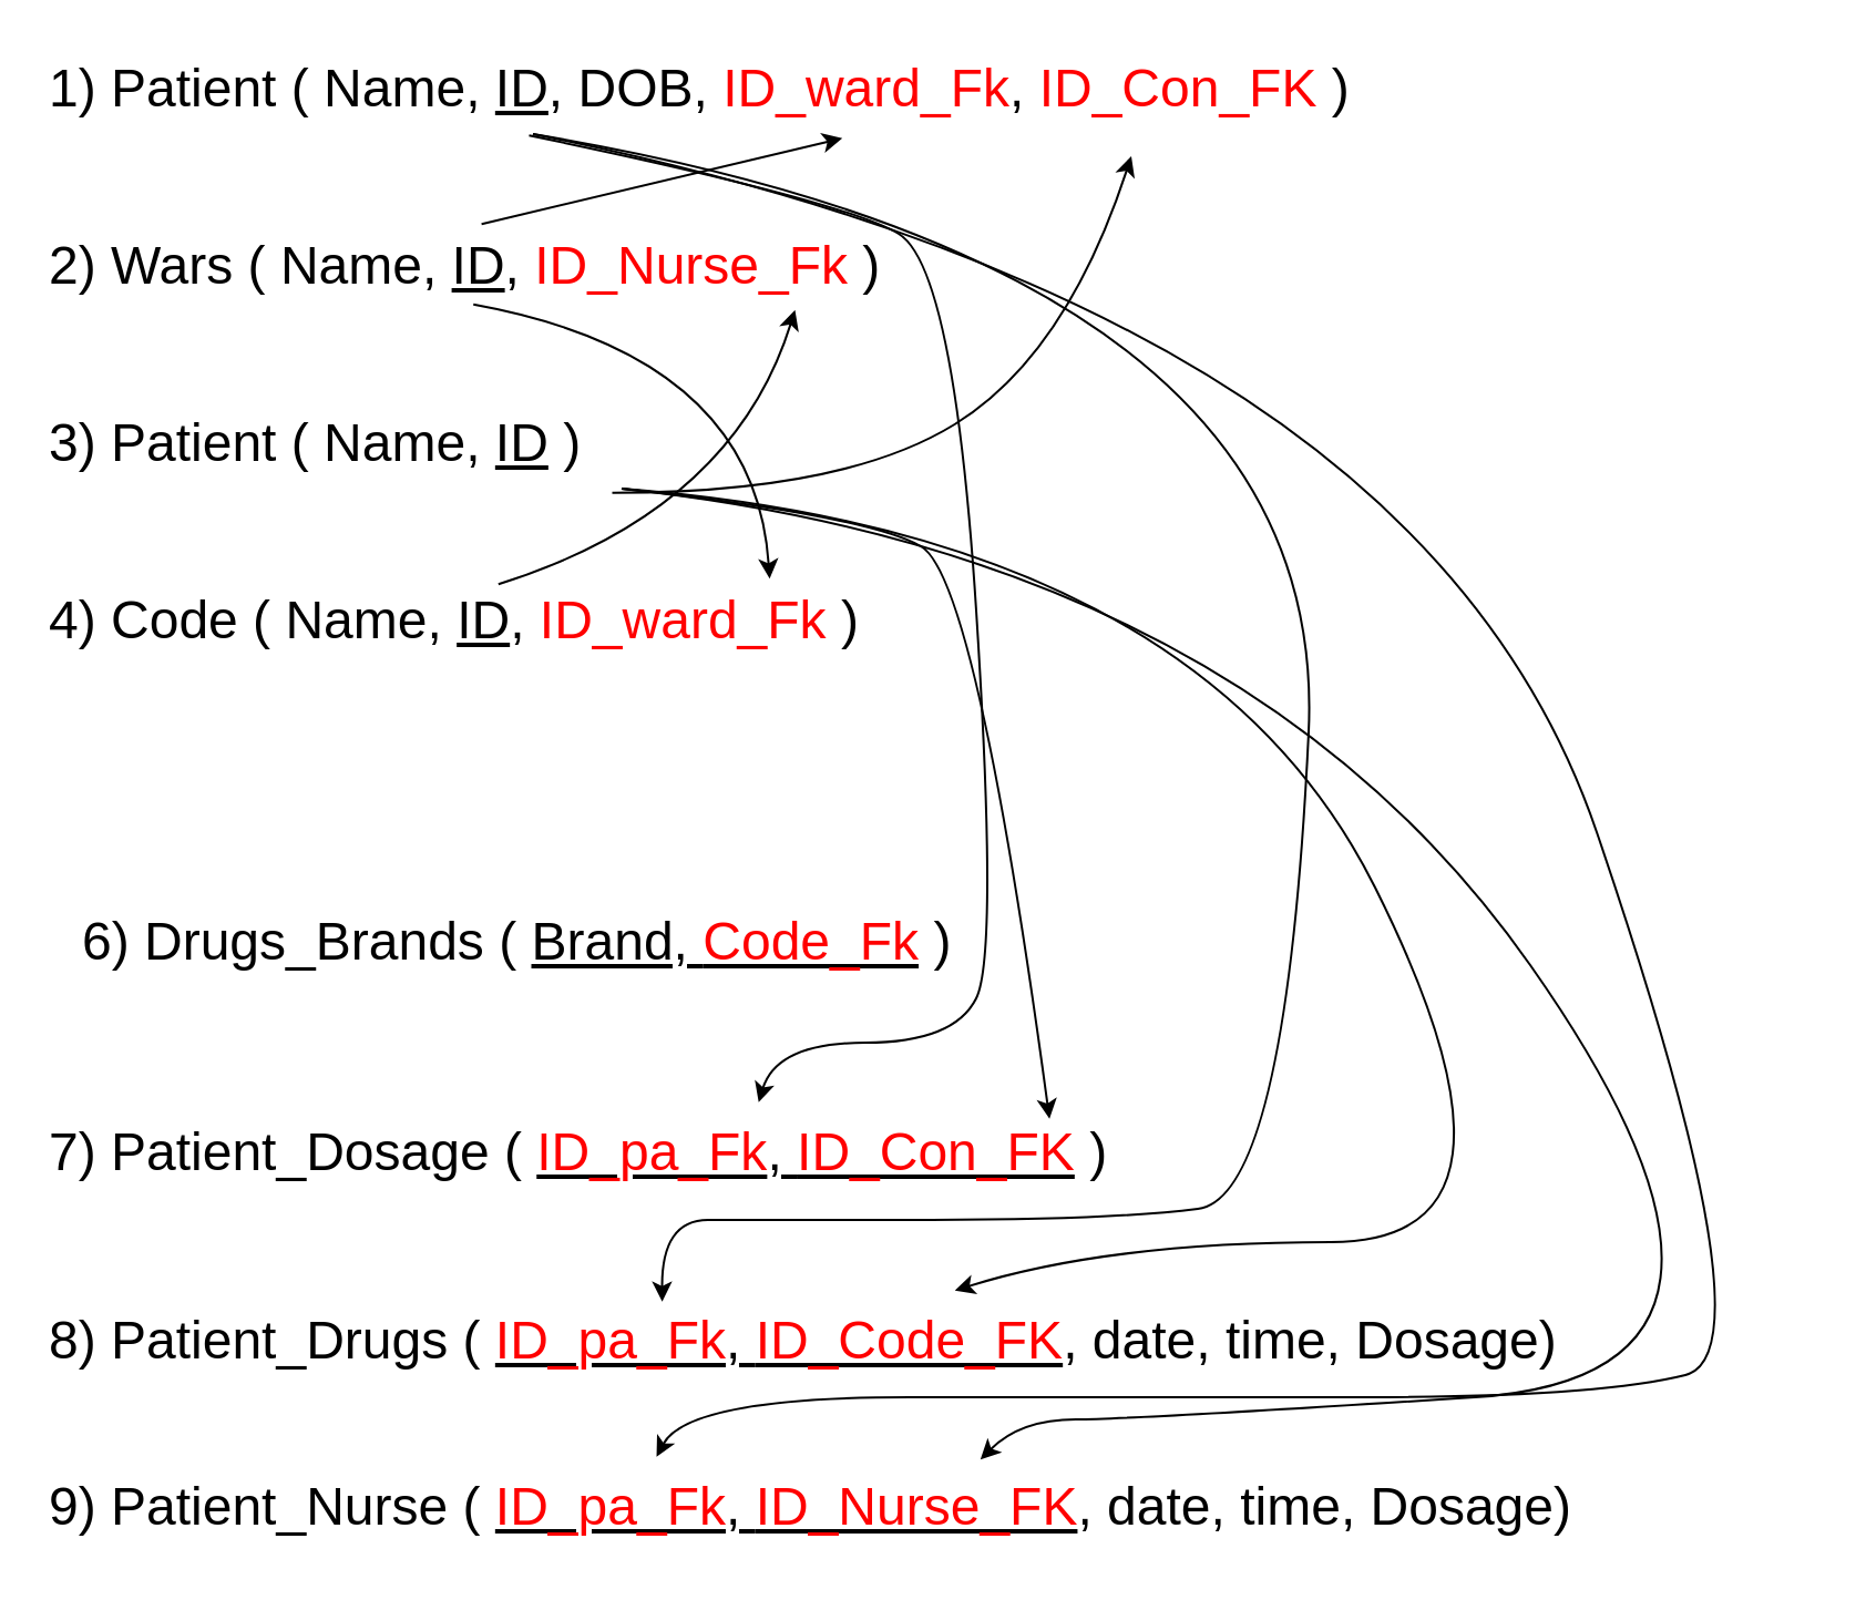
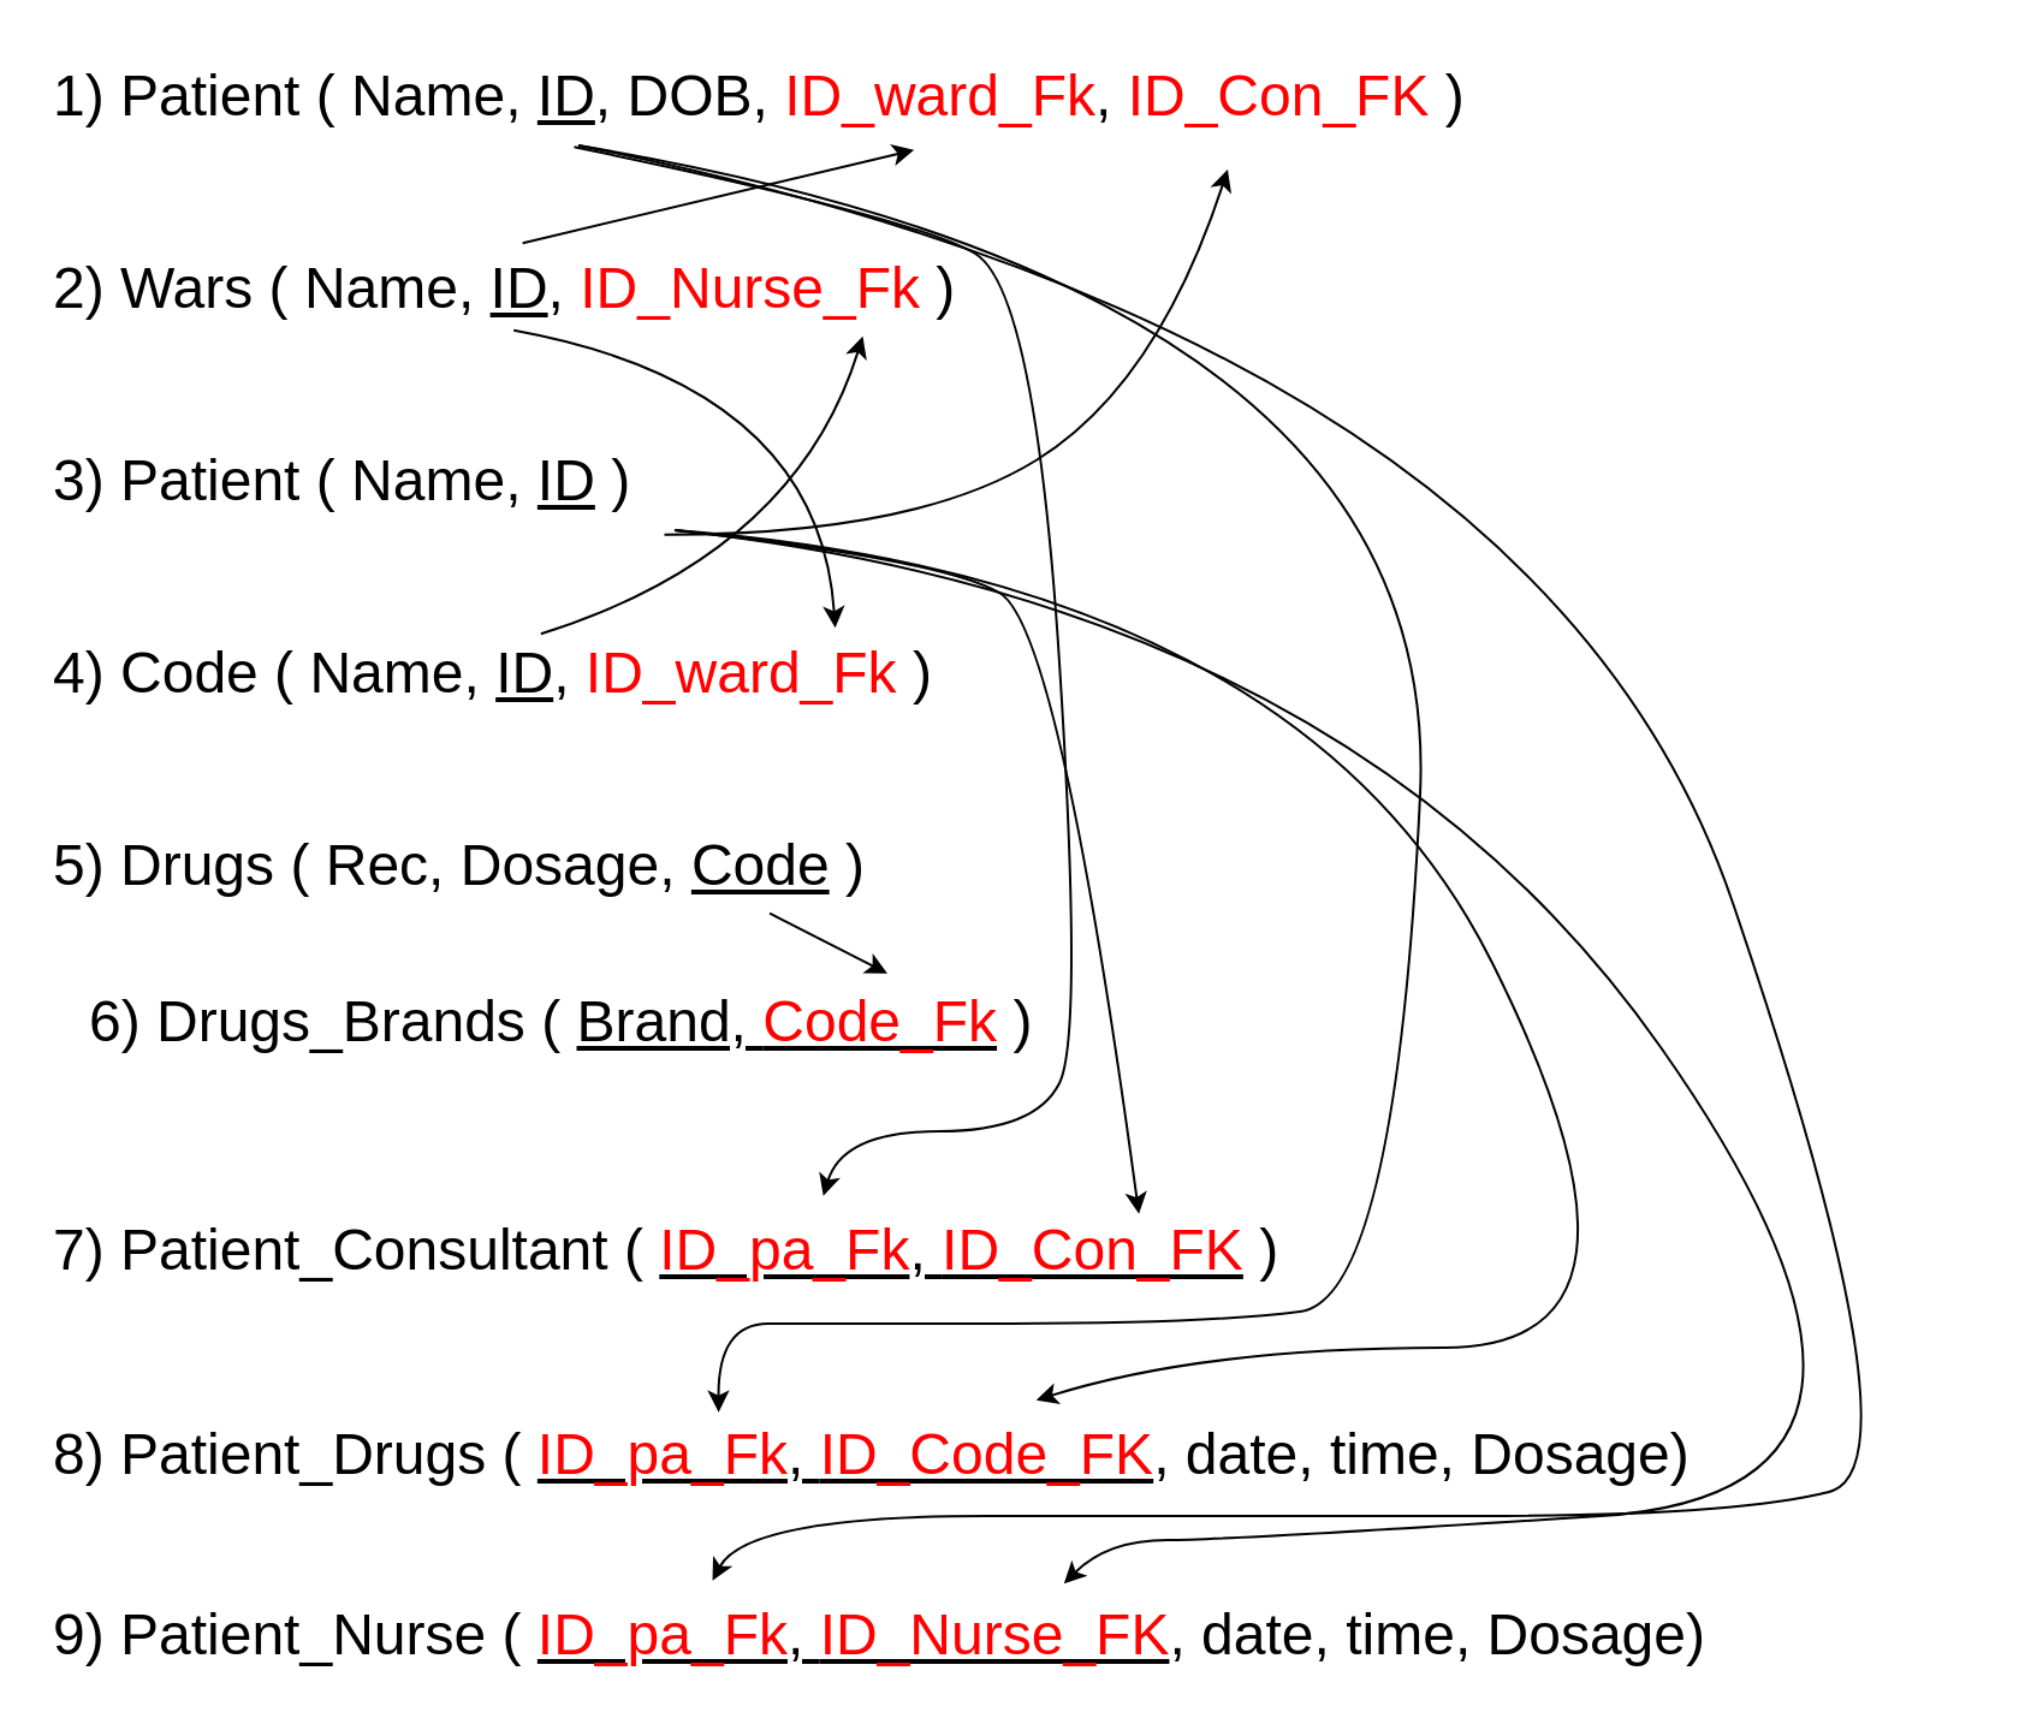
  <mxCell id="0" />
  <mxCell id="1" parent="0" />
  <mxCell id="2" value="&lt;font style=&quot;font-size: 24px;&quot;&gt;1) Patient ( Name, &lt;u&gt;ID&lt;/u&gt;, DOB,&amp;nbsp;&lt;span style=&quot;color: rgb(255, 0, 0);&quot;&gt;ID_ward_Fk&lt;/span&gt;,&amp;nbsp;&lt;font style=&quot;&quot; color=&quot;#ff0000&quot;&gt;ID_Con_FK&lt;/font&gt;&amp;nbsp;)&amp;nbsp;&lt;/font&gt;" style="text;html=1;align=left;verticalAlign=middle;resizable=0;points=[];autosize=1;strokeColor=none;fillColor=none;" vertex="1" parent="1"><mxGeometry width="620" height="40" as="geometry" x="20" y="20" /></mxCell>
  <mxCell id="3" value="&lt;font style=&quot;font-size: 24px;&quot;&gt;3) Patient ( Name, &lt;u&gt;ID&lt;/u&gt; )&amp;nbsp;&lt;/font&gt;" style="text;html=1;align=left;verticalAlign=middle;resizable=0;points=[];autosize=1;strokeColor=none;fillColor=none;" vertex="1" parent="1"><mxGeometry y="180" width="310" height="40" as="geometry" x="20" /></mxCell>
  <mxCell id="4" value="&lt;font style=&quot;font-size: 24px;&quot;&gt;4) Code ( Name, &lt;u&gt;ID&lt;/u&gt;, &lt;font color=&quot;#ff0000&quot;&gt;ID_ward_Fk&lt;/font&gt; )&amp;nbsp;&lt;/font&gt;" style="text;html=1;align=left;verticalAlign=middle;resizable=0;points=[];autosize=1;strokeColor=none;fillColor=none;" vertex="1" parent="1"><mxGeometry y="260" width="400" height="40" as="geometry" x="20" /></mxCell>
+ <mxCell id="5" value="&lt;font style=&quot;font-size: 24px;&quot;&gt;5) Drugs ( Rec, Dosage, &lt;u&gt;Code&lt;/u&gt; )&lt;/font&gt;" style="text;html=1;align=left;verticalAlign=middle;resizable=0;points=[];autosize=1;strokeColor=none;fillColor=none;" vertex="1" parent="1"><mxGeometry y="340" width="360" height="40" as="geometry" x="20" /></mxCell>
  <mxCell id="6" value="&lt;font style=&quot;font-size: 24px;&quot;&gt;6) Drugs_Brands ( &lt;u&gt;Brand, &lt;font color=&quot;#ff0000&quot;&gt;Code_Fk&lt;/font&gt;&lt;/u&gt;&amp;nbsp;)&amp;nbsp;&lt;/font&gt;" style="text;html=1;align=left;verticalAlign=middle;resizable=0;points=[];autosize=1;strokeColor=none;fillColor=none;" vertex="1" parent="1"><mxGeometry x="35" y="405" width="420" height="40" as="geometry" /></mxCell>
- <mxCell id="7" value="&lt;font style=&quot;font-size: 24px;&quot;&gt;7) Patient_Dosage ( &lt;u&gt;&lt;font color=&quot;#ff0000&quot; style=&quot;&quot;&gt;ID_pa_Fk&lt;/font&gt;,&amp;nbsp;&lt;font color=&quot;#ff0000&quot;&gt;ID_Con_FK&lt;/font&gt;&lt;/u&gt;&lt;font style=&quot;&quot; color=&quot;#ff0000&quot;&gt;&amp;nbsp;&lt;/font&gt;)&amp;nbsp;&lt;/font&gt;" style="text;html=1;align=left;verticalAlign=middle;resizable=0;points=[];autosize=1;strokeColor=none;fillColor=none;" vertex="1" parent="1"><mxGeometry y="500" width="540" height="40" as="geometry" x="20" /></mxCell>
+ <mxCell id="7" value="&lt;font style=&quot;font-size: 24px;&quot;&gt;7) Patient_Consultant ( &lt;u&gt;&lt;font color=&quot;#ff0000&quot; style=&quot;&quot;&gt;ID_pa_Fk&lt;/font&gt;,&amp;nbsp;&lt;font color=&quot;#ff0000&quot;&gt;ID_Con_FK&lt;/font&gt;&lt;/u&gt;&lt;font style=&quot;&quot; color=&quot;#ff0000&quot;&gt;&amp;nbsp;&lt;/font&gt;)&amp;nbsp;&lt;/font&gt;" style="text;html=1;align=left;verticalAlign=middle;resizable=0;points=[];autosize=1;strokeColor=none;fillColor=none;" vertex="1" parent="1"><mxGeometry y="500" width="540" height="40" as="geometry" x="20" /></mxCell>
  <mxCell id="8" value="&lt;font style=&quot;font-size: 24px;&quot;&gt;8) Patient_Drugs (&amp;nbsp;&lt;u&gt;&lt;font style=&quot;&quot; color=&quot;#ff0000&quot;&gt;ID_pa_Fk&lt;/font&gt;, &lt;font color=&quot;#ff0000&quot;&gt;ID_Code_FK&lt;/font&gt;&lt;/u&gt;, date, time, Dosage)&amp;nbsp;&lt;/font&gt;" style="text;html=1;align=left;verticalAlign=middle;resizable=0;points=[];autosize=1;strokeColor=none;fillColor=none;" vertex="1" parent="1"><mxGeometry y="584.5" width="710" height="40" as="geometry" x="20" /></mxCell>
  <mxCell id="9" value="&lt;font style=&quot;font-size: 24px;&quot;&gt;2) Wars ( Name, &lt;u&gt;ID&lt;/u&gt;, &lt;font color=&quot;#ff0000&quot;&gt;ID_Nurse_Fk&lt;/font&gt;&amp;nbsp;)&amp;nbsp;&lt;/font&gt;" style="text;html=1;align=left;verticalAlign=middle;resizable=0;points=[];autosize=1;strokeColor=none;fillColor=none;" vertex="1" parent="1"><mxGeometry y="100" width="410" height="40" as="geometry" x="20" /></mxCell>
  <mxCell id="10" value="&lt;font style=&quot;font-size: 24px;&quot;&gt;9) Patient_Nurse (&amp;nbsp;&lt;u&gt;&lt;font style=&quot;&quot; color=&quot;#ff0000&quot;&gt;ID_pa_Fk&lt;/font&gt;, &lt;font color=&quot;#ff0000&quot;&gt;ID_Nurse_FK&lt;/font&gt;&lt;/u&gt;, date, time, Dosage)&amp;nbsp;&lt;/font&gt;" style="text;html=1;align=left;verticalAlign=middle;resizable=0;points=[];autosize=1;strokeColor=none;fillColor=none;" vertex="1" parent="1"><mxGeometry y="660" width="720" height="40" as="geometry" x="20" /></mxCell>
  <mxCell id="11" value="" style="curved=1;endArrow=classic;html=1;rounded=0;exitX=0.48;exitY=0.016;exitDx=0;exitDy=0;exitPerimeter=0;entryX=0.58;entryY=1.047;entryDx=0;entryDy=0;entryPerimeter=0;" edge="1" parent="1" source="9" target="2"><mxGeometry width="50" height="50" relative="1" as="geometry"><mxPoint x="500" y="370" as="sourcePoint" /><mxPoint x="550" y="320" as="targetPoint" /><Array as="points" /></mxGeometry></mxCell>
  <mxCell id="12" value="" style="curved=1;endArrow=classic;html=1;rounded=0;exitX=0.352;exitY=1.016;exitDx=0;exitDy=0;exitPerimeter=0;entryX=0.596;entryY=-0.078;entryDx=0;entryDy=0;entryPerimeter=0;" edge="1" parent="1" source="2" target="7"><mxGeometry width="50" height="50" relative="1" as="geometry"><mxPoint x="500" y="370" as="sourcePoint" /><mxPoint x="550" y="320" as="targetPoint" /><Array as="points"><mxPoint x="380" y="90" /><mxPoint x="430" y="120" /><mxPoint x="450" y="430" /><mxPoint x="430" y="470" /><mxPoint x="350" y="470" /></Array></mxGeometry></mxCell>
  <mxCell id="13" value="" style="curved=1;endArrow=classic;html=1;rounded=0;entryX=0.392;entryY=0.059;entryDx=0;entryDy=0;entryPerimeter=0;" edge="1" parent="1" target="8"><mxGeometry width="50" height="50" relative="1" as="geometry"><mxPoint x="240" y="60" as="sourcePoint" /><mxPoint x="580" y="540" as="targetPoint" /><Array as="points"><mxPoint x="600" y="120" /><mxPoint x="580" y="540" /><mxPoint x="500" y="550" /><mxPoint x="340" y="550" /><mxPoint x="298" y="550" /></Array></mxGeometry></mxCell>
  <mxCell id="14" value="" style="curved=1;endArrow=classic;html=1;rounded=0;entryX=0.383;entryY=-0.078;entryDx=0;entryDy=0;entryPerimeter=0;" edge="1" parent="1" target="10"><mxGeometry width="50" height="50" relative="1" as="geometry"><mxPoint x="240" y="60" as="sourcePoint" /><mxPoint x="770" y="570" as="targetPoint" /><Array as="points"><mxPoint x="640" y="140" /><mxPoint x="800" y="610" /><mxPoint x="720" y="630" /><mxPoint x="510" y="630" /><mxPoint x="310" y="630" /></Array></mxGeometry></mxCell>
+ <mxCell id="15" value="" style="endArrow=classic;html=1;rounded=0;exitX=0.832;exitY=0.984;exitDx=0;exitDy=0;exitPerimeter=0;entryX=0.794;entryY=-0.016;entryDx=0;entryDy=0;entryPerimeter=0;" edge="1" parent="1" source="5" target="6"><mxGeometry width="50" height="50" relative="1" as="geometry"><mxPoint x="500" y="400" as="sourcePoint" /><mxPoint x="550" y="350" as="targetPoint" /></mxGeometry></mxCell>
  <mxCell id="16" value="" style="curved=1;endArrow=classic;html=1;rounded=0;exitX=0.511;exitY=0.078;exitDx=0;exitDy=0;exitPerimeter=0;entryX=0.825;entryY=0.984;entryDx=0;entryDy=0;entryPerimeter=0;" edge="1" parent="1" source="4" target="9"><mxGeometry width="50" height="50" relative="1" as="geometry"><mxPoint x="500" y="400" as="sourcePoint" /><mxPoint x="350" y="160" as="targetPoint" /><Array as="points"><mxPoint x="330" y="230" /></Array></mxGeometry></mxCell>
  <mxCell id="17" value="" style="curved=1;endArrow=classic;html=1;rounded=0;exitX=0.471;exitY=0.922;exitDx=0;exitDy=0;exitPerimeter=0;entryX=0.817;entryY=0.016;entryDx=0;entryDy=0;entryPerimeter=0;" edge="1" parent="1" source="9" target="4"><mxGeometry width="50" height="50" relative="1" as="geometry"><mxPoint x="500" y="400" as="sourcePoint" /><mxPoint x="550" y="350" as="targetPoint" /><Array as="points"><mxPoint x="340" y="160" /></Array></mxGeometry></mxCell>
  <mxCell id="18" value="" style="curved=1;endArrow=classic;html=1;rounded=0;exitX=0.825;exitY=1.047;exitDx=0;exitDy=0;exitPerimeter=0;" edge="1" parent="1" source="3"><mxGeometry width="50" height="50" relative="1" as="geometry"><mxPoint x="320" y="221.88" as="sourcePoint" /><mxPoint x="510" y="70" as="targetPoint" /><Array as="points"><mxPoint x="380" y="222" /><mxPoint x="480.53" y="160" /></Array></mxGeometry></mxCell>
  <mxCell id="19" value="" style="curved=1;endArrow=classic;html=1;rounded=0;entryX=0.839;entryY=0.109;entryDx=0;entryDy=0;entryPerimeter=0;" edge="1" parent="1" target="7"><mxGeometry width="50" height="50" relative="1" as="geometry"><mxPoint x="280" y="220" as="sourcePoint" /><mxPoint x="520" y="80" as="targetPoint" /><Array as="points"><mxPoint x="390" y="232" /><mxPoint x="440" y="260" /></Array></mxGeometry></mxCell>
  <mxCell id="20" value="" style="curved=1;endArrow=classic;html=1;rounded=0;entryX=0.578;entryY=-0.066;entryDx=0;entryDy=0;entryPerimeter=0;" edge="1" parent="1" target="8"><mxGeometry width="50" height="50" relative="1" as="geometry"><mxPoint x="280" y="220" as="sourcePoint" /><mxPoint x="483" y="514" as="targetPoint" /><Array as="points"><mxPoint x="540" y="240" /><mxPoint x="700" y="560" /><mxPoint x="500" y="560" /></Array></mxGeometry></mxCell>
  <mxCell id="21" value="" style="curved=1;endArrow=classic;html=1;rounded=0;entryX=0.586;entryY=-0.047;entryDx=0;entryDy=0;entryPerimeter=0;" edge="1" parent="1" target="10"><mxGeometry width="50" height="50" relative="1" as="geometry"><mxPoint x="280" y="220" as="sourcePoint" /><mxPoint x="450" y="602" as="targetPoint" /><Array as="points"><mxPoint x="560" y="250" /><mxPoint x="820" y="620" /><mxPoint x="510" y="640" /><mxPoint x="460" y="640" /></Array></mxGeometry></mxCell>
